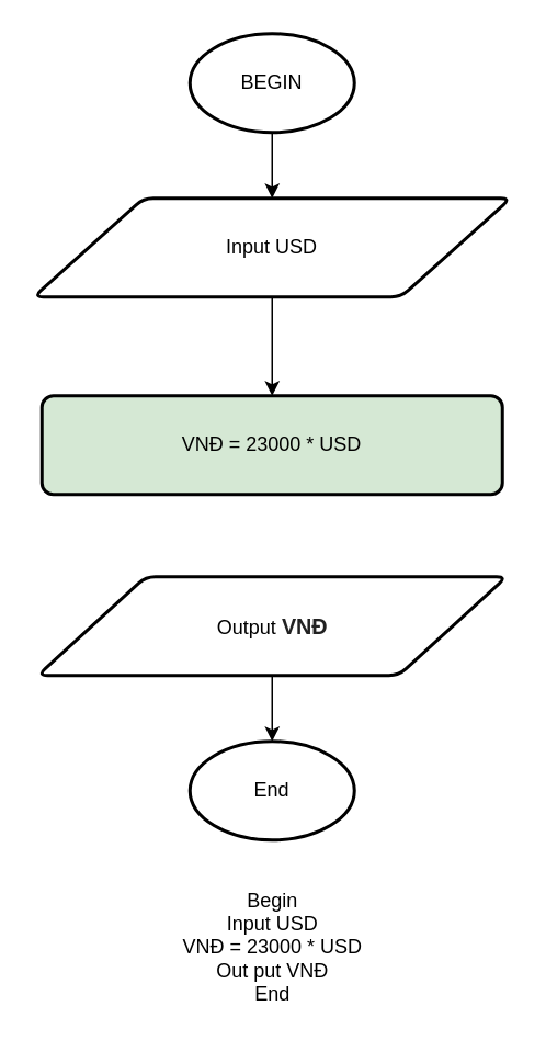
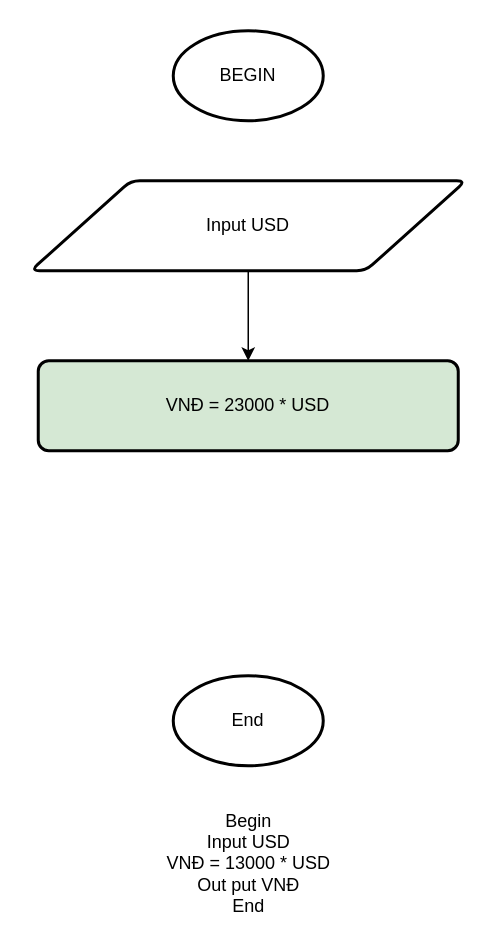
  <mxCell id="0" />
  <mxCell id="1" parent="0" />
- <mxCell id="2" style="edgeStyle=orthogonalEdgeStyle;rounded=0;orthogonalLoop=1;jettySize=auto;html=1;entryX=0.5;entryY=0;entryDx=0;entryDy=0;" parent="1" source="3" target="5" edge="1"><mxGeometry relative="1" as="geometry" /></mxCell>
  <mxCell id="3" value="BEGIN" style="strokeWidth=2;html=1;shape=mxgraph.flowchart.start_1;whiteSpace=wrap;" parent="1" vertex="1"><mxGeometry x="115" y="20" width="100" height="60" as="geometry" /></mxCell>
  <mxCell id="4" style="edgeStyle=orthogonalEdgeStyle;rounded=0;orthogonalLoop=1;jettySize=auto;html=1;" parent="1" source="5" target="6" edge="1"><mxGeometry relative="1" as="geometry" /></mxCell>
  <mxCell id="5" value="Input USD" style="shape=parallelogram;html=1;strokeWidth=2;perimeter=parallelogramPerimeter;whiteSpace=wrap;rounded=1;arcSize=12;size=0.23;" parent="1" vertex="1"><mxGeometry x="20" y="120" width="290" height="60" as="geometry" /></mxCell>
  <mxCell id="6" value="VNĐ = 23000 * USD" style="rounded=1;whiteSpace=wrap;html=1;absoluteArcSize=1;arcSize=14;strokeWidth=2;fillColor=#d5e8d4;" parent="1" vertex="1"><mxGeometry x="25" y="240" width="280" height="60" as="geometry" /></mxCell>
- <mxCell id="7" style="edgeStyle=orthogonalEdgeStyle;rounded=0;orthogonalLoop=1;jettySize=auto;html=1;" parent="1" source="8" target="9" edge="1"><mxGeometry relative="1" as="geometry" /></mxCell>
- <mxCell id="8" value="Output &lt;font color=&quot;#222222&quot; face=&quot;arial, tahoma, helvetica, freesans, sans-serif&quot;&gt;&lt;span style=&quot;font-size: 13.2px ; background-color: rgb(255 , 255 , 255)&quot;&gt;&lt;b&gt;VNĐ&lt;/b&gt;&lt;/span&gt;&lt;/font&gt;" style="shape=parallelogram;html=1;strokeWidth=2;perimeter=parallelogramPerimeter;whiteSpace=wrap;rounded=1;arcSize=12;size=0.23;" parent="1" vertex="1"><mxGeometry x="22.5" y="350" width="285" height="60" as="geometry" /></mxCell>
  <mxCell id="9" value="End" style="strokeWidth=2;html=1;shape=mxgraph.flowchart.start_1;whiteSpace=wrap;" parent="1" vertex="1"><mxGeometry x="115" y="450" width="100" height="60" as="geometry" /></mxCell>
- <mxCell id="10" value="Begin&lt;br&gt;Input USD&lt;br&gt;VNĐ = 23000 * USD&lt;br&gt;Out put VNĐ&lt;br&gt;End" style="text;html=1;align=center;verticalAlign=middle;resizable=0;points=[];autosize=1;" parent="1" vertex="1"><mxGeometry x="105" y="540" width="120" height="70" as="geometry" /></mxCell>
+ <mxCell id="10" value="Begin&lt;br&gt;Input USD&lt;br&gt;VNĐ = 13000 * USD&lt;br&gt;Out put VNĐ&lt;br&gt;End" style="text;html=1;align=center;verticalAlign=middle;resizable=0;points=[];autosize=1;" parent="1" vertex="1"><mxGeometry x="105" y="540" width="120" height="70" as="geometry" /></mxCell>
